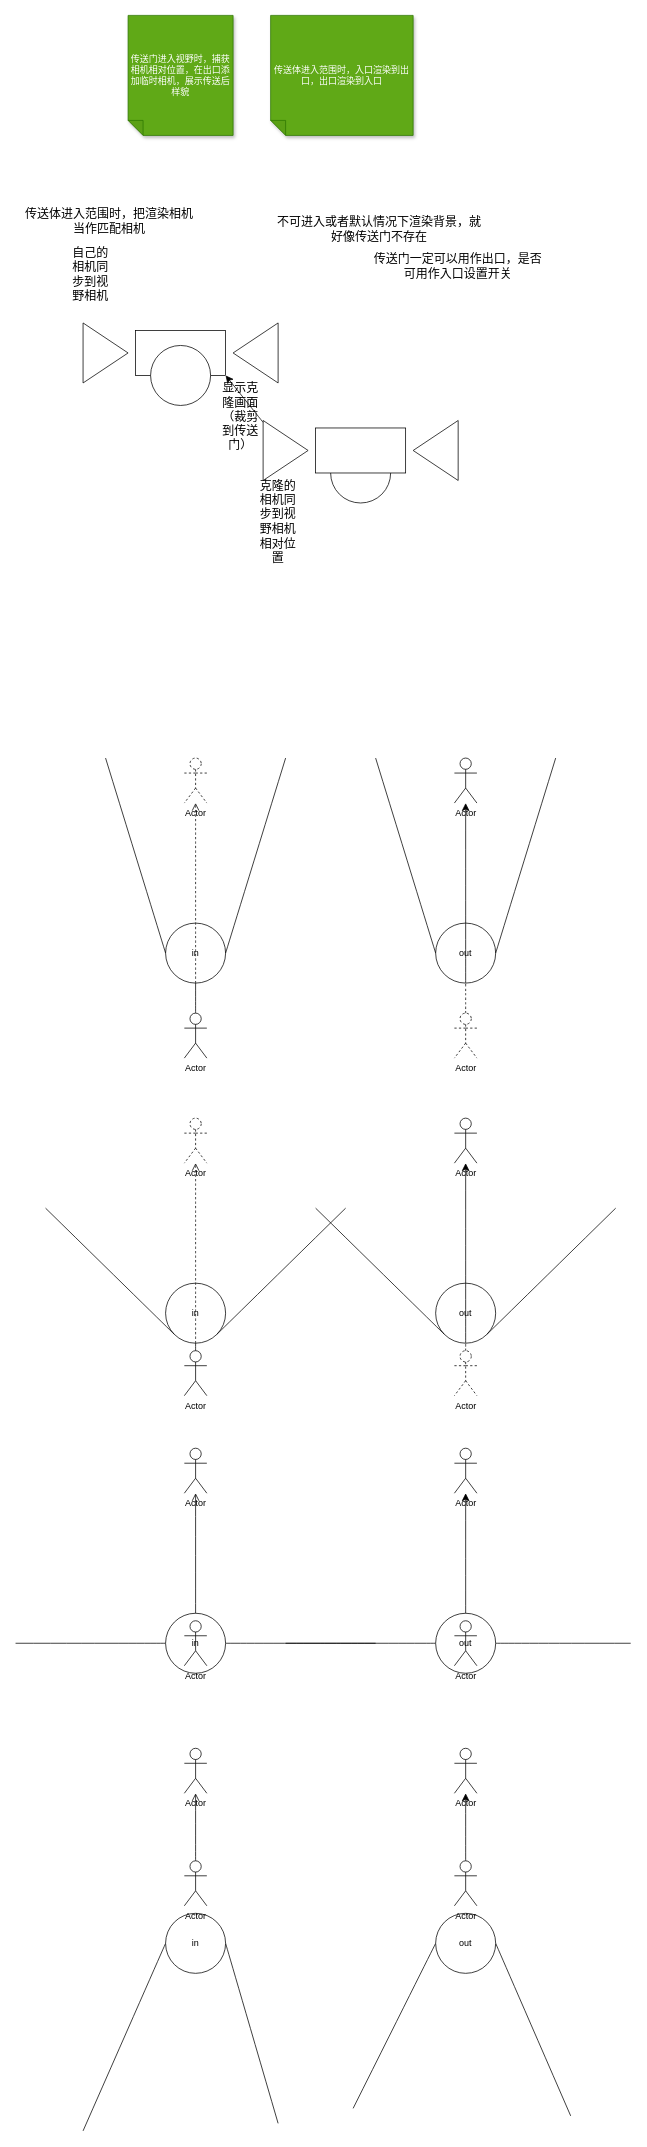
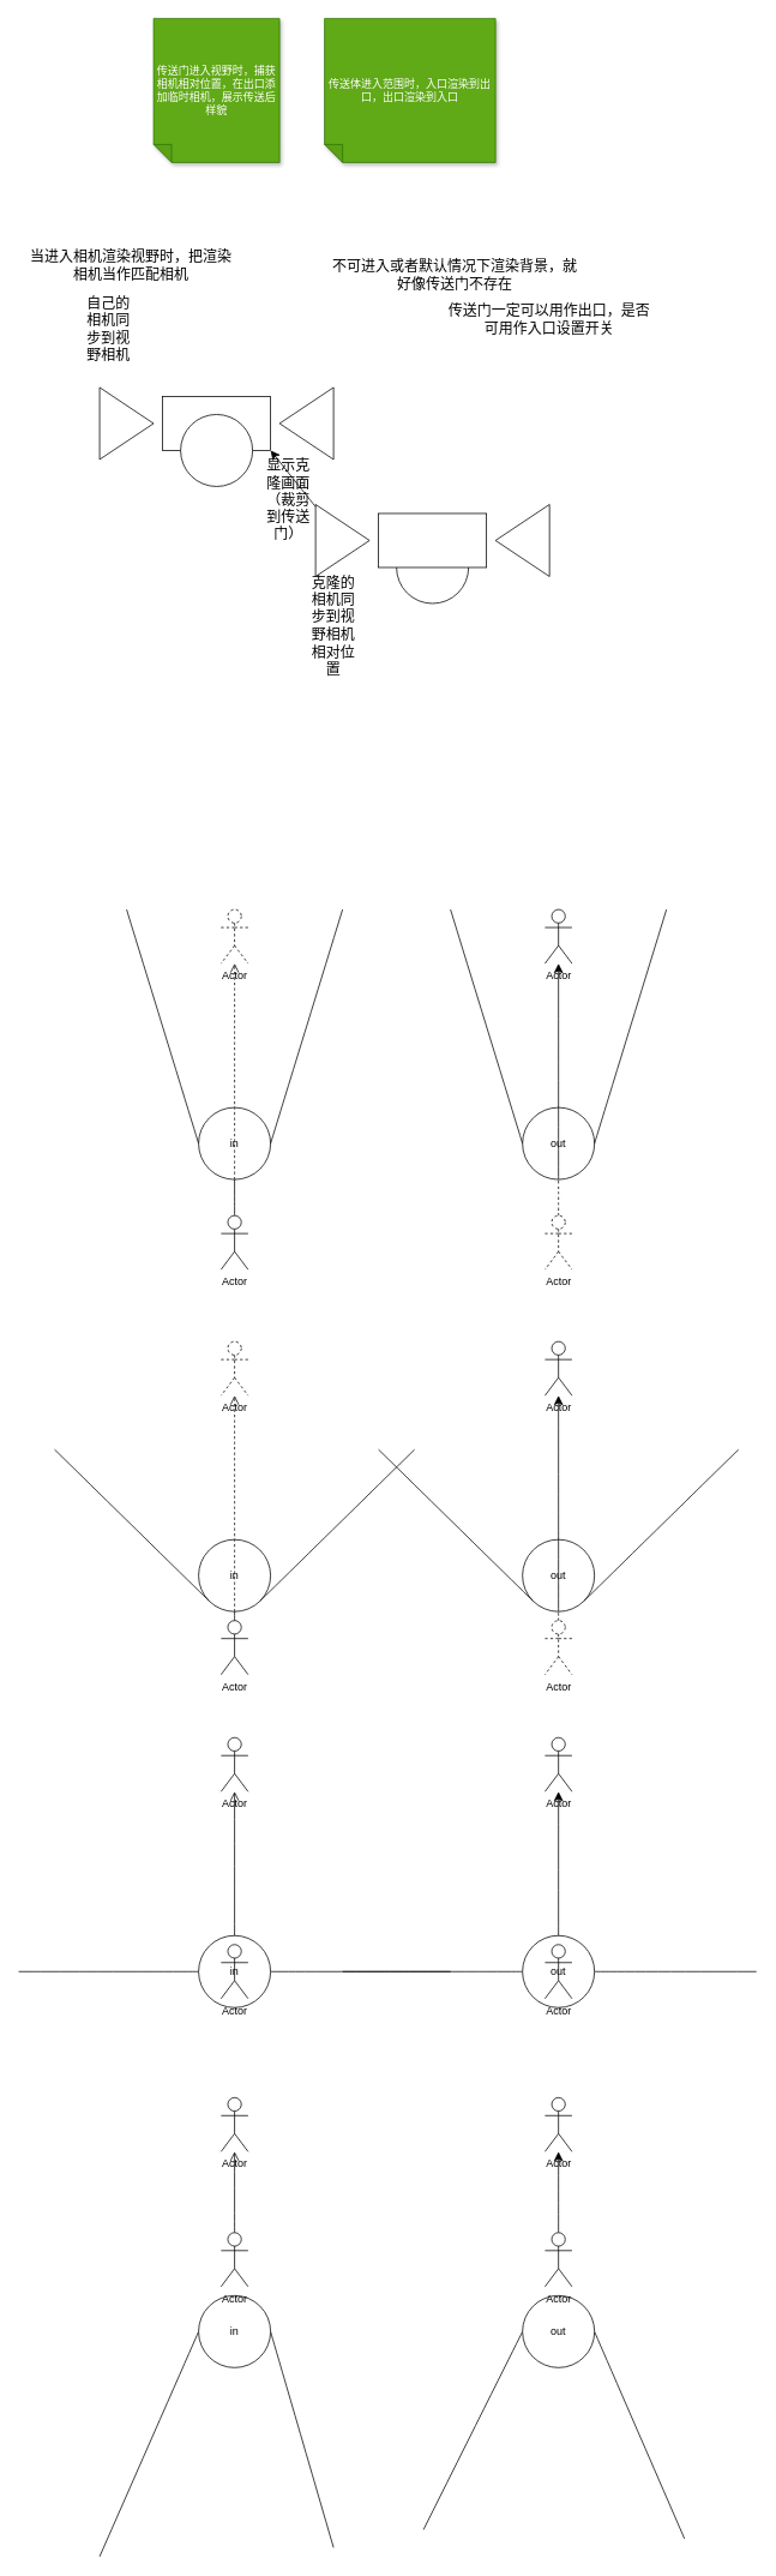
  <mxCell id="0" />
  <mxCell id="1" parent="0" />
  <mxCell id="2" value="传送门进入视野时，捕获相机相对位置，在出口添加临时相机，展示传送后样貌" style="shape=note;whiteSpace=wrap;html=1;backgroundOutline=1;darkOpacity=0.05;fillStyle=auto;direction=west;gradientDirection=north;shadow=1;size=20;pointerEvents=1;fillColor=#60a917;fontColor=#ffffff;strokeColor=#2D7600;" parent="1" vertex="1"><mxGeometry x="170" y="20" width="140" height="160" as="geometry" /></mxCell>
  <mxCell id="3" value="传送体进入范围时，入口渲染到出口，出口渲染到入口" style="shape=note;whiteSpace=wrap;html=1;backgroundOutline=1;darkOpacity=0.05;fillStyle=auto;direction=west;gradientDirection=north;shadow=1;size=20;pointerEvents=1;fillColor=#60a917;fontColor=#ffffff;strokeColor=#2D7600;" vertex="1" parent="1"><mxGeometry x="360" y="20" width="190" height="160" as="geometry" /></mxCell>
  <mxCell id="4" value="" style="whiteSpace=wrap;html=1;" vertex="1" parent="1"><mxGeometry x="180" y="440" width="120" height="60" as="geometry" /></mxCell>
  <mxCell id="5" value="" style="ellipse;whiteSpace=wrap;html=1;" vertex="1" parent="1"><mxGeometry x="200" y="460" width="80" height="80" as="geometry" /></mxCell>
  <mxCell id="6" value="" style="ellipse;whiteSpace=wrap;html=1;" vertex="1" parent="1"><mxGeometry x="440" y="590" width="80" height="80" as="geometry" /></mxCell>
  <mxCell id="7" value="" style="whiteSpace=wrap;html=1;" vertex="1" parent="1"><mxGeometry x="420" y="570" width="120" height="60" as="geometry" /></mxCell>
  <mxCell id="8" value="" style="triangle;whiteSpace=wrap;html=1;" vertex="1" parent="1"><mxGeometry x="110" y="430" width="60" height="80" as="geometry" /></mxCell>
  <mxCell id="9" value="" style="triangle;whiteSpace=wrap;html=1;" vertex="1" parent="1"><mxGeometry x="350" y="560" width="60" height="80" as="geometry" /></mxCell>
  <mxCell id="10" value="" style="triangle;whiteSpace=wrap;html=1;rotation=-180;" vertex="1" parent="1"><mxGeometry x="550" y="560" width="60" height="80" as="geometry" /></mxCell>
  <mxCell id="11" value="" style="triangle;whiteSpace=wrap;html=1;rotation=-180;" vertex="1" parent="1"><mxGeometry x="310" y="430" width="60" height="80" as="geometry" /></mxCell>
  <mxCell id="12" value="自己的相机同步到视野相机" style="text;strokeColor=none;align=center;fillColor=none;html=1;verticalAlign=middle;whiteSpace=wrap;rounded=0;fontSize=16;" vertex="1" parent="1"><mxGeometry x="90" y="350" width="60" height="30" as="geometry" /></mxCell>
  <mxCell id="13" value="克隆的相机同步到视野相机相对位置" style="text;strokeColor=none;align=center;fillColor=none;html=1;verticalAlign=middle;whiteSpace=wrap;rounded=0;fontSize=16;" vertex="1" parent="1"><mxGeometry x="340" y="680" width="60" height="30" as="geometry" /></mxCell>
  <mxCell id="14" value="" style="edgeStyle=none;orthogonalLoop=1;jettySize=auto;html=1;rounded=0;fontSize=12;startSize=8;endSize=8;curved=1;entryX=1;entryY=1;entryDx=0;entryDy=0;" edge="1" parent="1" source="9" target="4"><mxGeometry width="120" relative="1" as="geometry"><mxPoint x="210" y="590" as="sourcePoint" /><mxPoint x="330" y="590" as="targetPoint" /><Array as="points" /></mxGeometry></mxCell>
  <mxCell id="15" value="显示克隆画面（裁剪到传送门）" style="text;strokeColor=none;align=center;fillColor=none;html=1;verticalAlign=middle;whiteSpace=wrap;rounded=0;fontSize=16;" vertex="1" parent="1"><mxGeometry x="290" y="540" width="60" height="30" as="geometry" /></mxCell>
- <mxCell id="16" value="传送体进入范围时，把渲染相机当作匹配相机" style="text;strokeColor=none;align=center;fillColor=none;html=1;verticalAlign=middle;whiteSpace=wrap;rounded=0;fontSize=16;" vertex="1" parent="1"><mxGeometry x="30" y="280" width="230" height="30" as="geometry" /></mxCell>
+ <mxCell id="16" value="当进入相机渲染视野时，把渲染相机当作匹配相机" style="text;strokeColor=none;align=center;fillColor=none;html=1;verticalAlign=middle;whiteSpace=wrap;rounded=0;fontSize=16;" vertex="1" parent="1"><mxGeometry x="30" y="280" width="230" height="30" as="geometry" /></mxCell>
  <mxCell id="17" value="不可进入或者默认情况下渲染背景，就好像传送门不存在" style="text;strokeColor=none;align=center;fillColor=none;html=1;verticalAlign=middle;whiteSpace=wrap;rounded=0;fontSize=16;" vertex="1" parent="1"><mxGeometry x="365" y="290" width="280" height="30" as="geometry" /></mxCell>
  <mxCell id="18" value="传送门一定可以用作出口，是否可用作入口设置开关" style="text;strokeColor=none;align=center;fillColor=none;html=1;verticalAlign=middle;whiteSpace=wrap;rounded=0;fontSize=16;" vertex="1" parent="1"><mxGeometry x="495" y="340" width="230" height="30" as="geometry" /></mxCell>
  <mxCell id="19" value="out" style="ellipse;whiteSpace=wrap;html=1;" vertex="1" parent="1"><mxGeometry x="580" y="1230" width="80" height="80" as="geometry" /></mxCell>
  <mxCell id="20" value="" style="endArrow=none;html=1;rounded=0;fontSize=12;startSize=8;endSize=8;curved=1;exitX=1;exitY=0.5;exitDx=0;exitDy=0;" edge="1" parent="1" source="19"><mxGeometry width="50" height="50" relative="1" as="geometry"><mxPoint x="700" y="1310" as="sourcePoint" /><mxPoint x="740" y="1010" as="targetPoint" /></mxGeometry></mxCell>
  <mxCell id="21" value="" style="endArrow=none;html=1;rounded=0;fontSize=12;startSize=8;endSize=8;curved=1;exitX=0;exitY=0.5;exitDx=0;exitDy=0;" edge="1" parent="1" source="19"><mxGeometry width="50" height="50" relative="1" as="geometry"><mxPoint x="540" y="1310" as="sourcePoint" /><mxPoint x="500" y="1010" as="targetPoint" /></mxGeometry></mxCell>
  <mxCell id="22" value="" style="endArrow=classic;html=1;rounded=0;fontSize=12;startSize=8;endSize=8;curved=1;exitX=0.5;exitY=0;exitDx=0;exitDy=0;exitPerimeter=0;entryX=0.5;entryY=1;entryDx=0;entryDy=0;" edge="1" parent="1"><mxGeometry width="50" height="50" relative="1" as="geometry"><mxPoint x="620" y="1310" as="sourcePoint" /><mxPoint x="620" y="1070" as="targetPoint" /></mxGeometry></mxCell>
  <mxCell id="23" value="in" style="ellipse;whiteSpace=wrap;html=1;" vertex="1" parent="1"><mxGeometry x="220" y="1230" width="80" height="80" as="geometry" /></mxCell>
  <mxCell id="24" value="Actor" style="shape=umlActor;verticalLabelPosition=bottom;verticalAlign=top;html=1;outlineConnect=0;" vertex="1" parent="1"><mxGeometry x="245" y="1350" width="30" height="60" as="geometry" /></mxCell>
  <mxCell id="25" value="" style="endArrow=none;html=1;rounded=0;fontSize=12;startSize=8;endSize=8;curved=1;exitX=0.5;exitY=0;exitDx=0;exitDy=0;exitPerimeter=0;entryX=0.5;entryY=1;entryDx=0;entryDy=0;strokeColor=default;startFill=0;" edge="1" source="24" target="23" parent="1"><mxGeometry width="50" height="50" relative="1" as="geometry"><mxPoint x="500" y="1500" as="sourcePoint" /><mxPoint x="550" y="1450" as="targetPoint" /></mxGeometry></mxCell>
  <mxCell id="26" value="" style="endArrow=none;html=1;rounded=0;fontSize=12;startSize=8;endSize=8;curved=1;exitX=1;exitY=0.5;exitDx=0;exitDy=0;" edge="1" parent="1" source="23"><mxGeometry width="50" height="50" relative="1" as="geometry"><mxPoint x="300" y="1350" as="sourcePoint" /><mxPoint x="380" y="1010" as="targetPoint" /></mxGeometry></mxCell>
  <mxCell id="27" value="" style="endArrow=none;html=1;rounded=0;fontSize=12;startSize=8;endSize=8;curved=1;exitX=0;exitY=0.5;exitDx=0;exitDy=0;" edge="1" parent="1" source="23"><mxGeometry width="50" height="50" relative="1" as="geometry"><mxPoint x="220" y="1350" as="sourcePoint" /><mxPoint x="140" y="1010" as="targetPoint" /></mxGeometry></mxCell>
  <mxCell id="28" value="Actor" style="shape=umlActor;verticalLabelPosition=bottom;verticalAlign=top;html=1;outlineConnect=0;" vertex="1" parent="1"><mxGeometry x="605" y="1010" width="30" height="60" as="geometry" /></mxCell>
  <mxCell id="29" value="" style="endArrow=open;html=1;rounded=0;fontSize=12;startSize=8;endSize=8;curved=1;exitX=0.5;exitY=0;exitDx=0;exitDy=0;exitPerimeter=0;entryX=0.5;entryY=1;entryDx=0;entryDy=0;dashed=1;endFill=0;" edge="1" parent="1"><mxGeometry width="50" height="50" relative="1" as="geometry"><mxPoint x="260" y="1310" as="sourcePoint" /><mxPoint x="260" y="1070" as="targetPoint" /></mxGeometry></mxCell>
  <mxCell id="30" value="Actor" style="shape=umlActor;verticalLabelPosition=bottom;verticalAlign=top;html=1;outlineConnect=0;dashed=1;" vertex="1" parent="1"><mxGeometry x="245" y="1010" width="30" height="60" as="geometry" /></mxCell>
  <mxCell id="31" value="Actor" style="shape=umlActor;verticalLabelPosition=bottom;verticalAlign=top;html=1;outlineConnect=0;dashed=1;" vertex="1" parent="1"><mxGeometry x="605" y="1350" width="30" height="60" as="geometry" /></mxCell>
  <mxCell id="32" value="" style="endArrow=none;html=1;rounded=0;fontSize=12;startSize=8;endSize=8;curved=1;exitX=0.5;exitY=0;exitDx=0;exitDy=0;exitPerimeter=0;entryX=0.5;entryY=1;entryDx=0;entryDy=0;strokeColor=default;startFill=0;dashed=1;" edge="1" source="31" parent="1"><mxGeometry width="50" height="50" relative="1" as="geometry"><mxPoint x="860" y="1500" as="sourcePoint" /><mxPoint x="620" y="1310" as="targetPoint" /></mxGeometry></mxCell>
  <mxCell id="33" value="out" style="ellipse;whiteSpace=wrap;html=1;" vertex="1" parent="1"><mxGeometry x="580" y="1710" width="80" height="80" as="geometry" /></mxCell>
  <mxCell id="34" value="" style="endArrow=none;html=1;rounded=0;fontSize=12;startSize=8;endSize=8;curved=1;exitX=1;exitY=1;exitDx=0;exitDy=0;" edge="1" source="33" parent="1"><mxGeometry width="50" height="50" relative="1" as="geometry"><mxPoint x="700" y="1790" as="sourcePoint" /><mxPoint x="820" y="1610" as="targetPoint" /></mxGeometry></mxCell>
  <mxCell id="35" value="" style="endArrow=none;html=1;rounded=0;fontSize=12;startSize=8;endSize=8;curved=1;exitX=0;exitY=1;exitDx=0;exitDy=0;" edge="1" source="33" parent="1"><mxGeometry width="50" height="50" relative="1" as="geometry"><mxPoint x="540" y="1790" as="sourcePoint" /><mxPoint x="420" y="1610" as="targetPoint" /></mxGeometry></mxCell>
  <mxCell id="36" value="" style="endArrow=classic;html=1;rounded=0;fontSize=12;startSize=8;endSize=8;curved=1;exitX=0.5;exitY=0;exitDx=0;exitDy=0;exitPerimeter=0;entryX=0.5;entryY=1;entryDx=0;entryDy=0;" edge="1" parent="1"><mxGeometry width="50" height="50" relative="1" as="geometry"><mxPoint x="620" y="1790" as="sourcePoint" /><mxPoint x="620" y="1550" as="targetPoint" /></mxGeometry></mxCell>
  <mxCell id="37" value="in" style="ellipse;whiteSpace=wrap;html=1;" vertex="1" parent="1"><mxGeometry x="220" y="1710" width="80" height="80" as="geometry" /></mxCell>
  <mxCell id="38" value="Actor" style="shape=umlActor;verticalLabelPosition=bottom;verticalAlign=top;html=1;outlineConnect=0;" vertex="1" parent="1"><mxGeometry x="245" y="1800" width="30" height="60" as="geometry" /></mxCell>
  <mxCell id="39" value="" style="endArrow=none;html=1;rounded=0;fontSize=12;startSize=8;endSize=8;curved=1;exitX=0.5;exitY=0;exitDx=0;exitDy=0;exitPerimeter=0;entryX=0.5;entryY=1;entryDx=0;entryDy=0;strokeColor=default;startFill=0;" edge="1" source="38" target="37" parent="1"><mxGeometry width="50" height="50" relative="1" as="geometry"><mxPoint x="500" y="1980" as="sourcePoint" /><mxPoint x="550" y="1930" as="targetPoint" /></mxGeometry></mxCell>
  <mxCell id="40" value="" style="endArrow=none;html=1;rounded=0;fontSize=12;startSize=8;endSize=8;curved=1;exitX=1;exitY=1;exitDx=0;exitDy=0;" edge="1" source="37" parent="1"><mxGeometry width="50" height="50" relative="1" as="geometry"><mxPoint x="300" y="1830" as="sourcePoint" /><mxPoint x="460" y="1610" as="targetPoint" /></mxGeometry></mxCell>
  <mxCell id="41" value="" style="endArrow=none;html=1;rounded=0;fontSize=12;startSize=8;endSize=8;curved=1;exitX=0;exitY=1;exitDx=0;exitDy=0;" edge="1" source="37" parent="1"><mxGeometry width="50" height="50" relative="1" as="geometry"><mxPoint x="220" y="1830" as="sourcePoint" /><mxPoint x="60" y="1610" as="targetPoint" /></mxGeometry></mxCell>
  <mxCell id="42" value="Actor" style="shape=umlActor;verticalLabelPosition=bottom;verticalAlign=top;html=1;outlineConnect=0;" vertex="1" parent="1"><mxGeometry x="605" y="1490" width="30" height="60" as="geometry" /></mxCell>
  <mxCell id="43" value="" style="endArrow=open;html=1;rounded=0;fontSize=12;startSize=8;endSize=8;curved=1;exitX=0.5;exitY=0;exitDx=0;exitDy=0;exitPerimeter=0;entryX=0.5;entryY=1;entryDx=0;entryDy=0;dashed=1;endFill=0;" edge="1" parent="1"><mxGeometry width="50" height="50" relative="1" as="geometry"><mxPoint x="260" y="1790" as="sourcePoint" /><mxPoint x="260" y="1550" as="targetPoint" /></mxGeometry></mxCell>
  <mxCell id="44" value="Actor" style="shape=umlActor;verticalLabelPosition=bottom;verticalAlign=top;html=1;outlineConnect=0;dashed=1;" vertex="1" parent="1"><mxGeometry x="245" y="1490" width="30" height="60" as="geometry" /></mxCell>
  <mxCell id="45" value="Actor" style="shape=umlActor;verticalLabelPosition=bottom;verticalAlign=top;html=1;outlineConnect=0;dashed=1;" vertex="1" parent="1"><mxGeometry x="605" y="1800" width="30" height="60" as="geometry" /></mxCell>
  <mxCell id="46" value="" style="endArrow=none;html=1;rounded=0;fontSize=12;startSize=8;endSize=8;curved=1;exitX=0.5;exitY=0;exitDx=0;exitDy=0;exitPerimeter=0;entryX=0.5;entryY=1;entryDx=0;entryDy=0;strokeColor=default;startFill=0;dashed=1;" edge="1" source="45" parent="1"><mxGeometry width="50" height="50" relative="1" as="geometry"><mxPoint x="860" y="1980" as="sourcePoint" /><mxPoint x="620" y="1790" as="targetPoint" /></mxGeometry></mxCell>
  <mxCell id="47" value="" style="endArrow=none;html=1;rounded=0;fontSize=12;startSize=8;endSize=8;curved=1;exitX=1;exitY=0.5;exitDx=0;exitDy=0;" edge="1" source="55" parent="1"><mxGeometry width="50" height="50" relative="1" as="geometry"><mxPoint x="700" y="2230" as="sourcePoint" /><mxPoint x="840" y="2190" as="targetPoint" /></mxGeometry></mxCell>
  <mxCell id="48" value="" style="endArrow=none;html=1;rounded=0;fontSize=12;startSize=8;endSize=8;curved=1;exitX=0;exitY=0.5;exitDx=0;exitDy=0;" edge="1" source="55" parent="1"><mxGeometry width="50" height="50" relative="1" as="geometry"><mxPoint x="540" y="2230" as="sourcePoint" /><mxPoint x="380" y="2190" as="targetPoint" /></mxGeometry></mxCell>
  <mxCell id="49" value="" style="endArrow=classic;html=1;rounded=0;fontSize=12;startSize=8;endSize=8;curved=1;exitX=0.5;exitY=0;exitDx=0;exitDy=0;exitPerimeter=0;entryX=0.5;entryY=1;entryDx=0;entryDy=0;" edge="1" parent="1"><mxGeometry width="50" height="50" relative="1" as="geometry"><mxPoint x="620" y="2230" as="sourcePoint" /><mxPoint x="620" y="1990" as="targetPoint" /></mxGeometry></mxCell>
  <mxCell id="50" value="" style="endArrow=none;html=1;rounded=0;fontSize=12;startSize=8;endSize=8;curved=1;exitX=0.5;exitY=0;exitDx=0;exitDy=0;exitPerimeter=0;entryX=0.5;entryY=1;entryDx=0;entryDy=0;strokeColor=default;startFill=0;" edge="1" source="57" target="56" parent="1"><mxGeometry width="50" height="50" relative="1" as="geometry"><mxPoint x="500" y="2420" as="sourcePoint" /><mxPoint x="550" y="2370" as="targetPoint" /></mxGeometry></mxCell>
  <mxCell id="51" value="" style="endArrow=none;html=1;rounded=0;fontSize=12;startSize=8;endSize=8;curved=1;exitX=1;exitY=0.5;exitDx=0;exitDy=0;" edge="1" source="56" parent="1"><mxGeometry width="50" height="50" relative="1" as="geometry"><mxPoint x="300" y="2270" as="sourcePoint" /><mxPoint x="500" y="2190" as="targetPoint" /></mxGeometry></mxCell>
  <mxCell id="52" value="" style="endArrow=none;html=1;rounded=0;fontSize=12;startSize=8;endSize=8;curved=1;exitX=0;exitY=0.5;exitDx=0;exitDy=0;" edge="1" source="56" parent="1"><mxGeometry width="50" height="50" relative="1" as="geometry"><mxPoint x="220" y="2270" as="sourcePoint" /><mxPoint y="2190" as="targetPoint" x="20" /></mxGeometry></mxCell>
  <mxCell id="53" value="" style="endArrow=open;html=1;rounded=0;fontSize=12;startSize=8;endSize=8;curved=1;exitX=0.5;exitY=0;exitDx=0;exitDy=0;exitPerimeter=0;entryX=0.5;entryY=1;entryDx=0;entryDy=0;endFill=0;" edge="1" parent="1"><mxGeometry width="50" height="50" relative="1" as="geometry"><mxPoint x="260" y="2230" as="sourcePoint" /><mxPoint x="260" y="1990" as="targetPoint" /></mxGeometry></mxCell>
  <mxCell id="54" value="" style="endArrow=none;html=1;rounded=0;fontSize=12;startSize=8;endSize=8;curved=1;exitX=0.5;exitY=0;exitDx=0;exitDy=0;exitPerimeter=0;entryX=0.5;entryY=1;entryDx=0;entryDy=0;strokeColor=default;startFill=0;dashed=1;" edge="1" source="60" parent="1"><mxGeometry width="50" height="50" relative="1" as="geometry"><mxPoint x="860" y="2420" as="sourcePoint" /><mxPoint x="620" y="2230" as="targetPoint" /></mxGeometry></mxCell>
  <mxCell id="55" value="out" style="ellipse;whiteSpace=wrap;html=1;" vertex="1" parent="1"><mxGeometry x="580" y="2150" width="80" height="80" as="geometry" /></mxCell>
  <mxCell id="56" value="in" style="ellipse;whiteSpace=wrap;html=1;" vertex="1" parent="1"><mxGeometry x="220" y="2150" width="80" height="80" as="geometry" /></mxCell>
  <mxCell id="57" value="Actor" style="shape=umlActor;verticalLabelPosition=bottom;verticalAlign=top;html=1;outlineConnect=0;" vertex="1" parent="1"><mxGeometry x="245" y="2160" width="30" height="60" as="geometry" /></mxCell>
  <mxCell id="58" value="Actor" style="shape=umlActor;verticalLabelPosition=bottom;verticalAlign=top;html=1;outlineConnect=0;" vertex="1" parent="1"><mxGeometry x="605" y="1930" width="30" height="60" as="geometry" /></mxCell>
  <mxCell id="59" value="Actor" style="shape=umlActor;verticalLabelPosition=bottom;verticalAlign=top;html=1;outlineConnect=0;" vertex="1" parent="1"><mxGeometry x="245" y="1930" width="30" height="60" as="geometry" /></mxCell>
  <mxCell id="60" value="Actor" style="shape=umlActor;verticalLabelPosition=bottom;verticalAlign=top;html=1;outlineConnect=0;" vertex="1" parent="1"><mxGeometry x="605" y="2160" width="30" height="60" as="geometry" /></mxCell>
  <mxCell id="61" value="" style="endArrow=none;html=1;rounded=0;fontSize=12;startSize=8;endSize=8;curved=1;exitX=1;exitY=0.5;exitDx=0;exitDy=0;" edge="1" source="67" parent="1"><mxGeometry width="50" height="50" relative="1" as="geometry"><mxPoint x="700" y="2630" as="sourcePoint" /><mxPoint x="760" y="2820" as="targetPoint" /></mxGeometry></mxCell>
  <mxCell id="62" value="" style="endArrow=none;html=1;rounded=0;fontSize=12;startSize=8;endSize=8;curved=1;exitX=0;exitY=0.5;exitDx=0;exitDy=0;" edge="1" source="67" parent="1"><mxGeometry width="50" height="50" relative="1" as="geometry"><mxPoint x="540" y="2630" as="sourcePoint" /><mxPoint x="470" y="2810" as="targetPoint" /></mxGeometry></mxCell>
  <mxCell id="63" value="" style="endArrow=classic;html=1;rounded=0;fontSize=12;startSize=8;endSize=8;curved=1;entryX=0.5;entryY=1;entryDx=0;entryDy=0;" edge="1" parent="1" source="72"><mxGeometry width="50" height="50" relative="1" as="geometry"><mxPoint x="620" y="2630" as="sourcePoint" /><mxPoint x="620" y="2390" as="targetPoint" /></mxGeometry></mxCell>
  <mxCell id="64" value="" style="endArrow=none;html=1;rounded=0;fontSize=12;startSize=8;endSize=8;curved=1;exitX=1;exitY=0.5;exitDx=0;exitDy=0;" edge="1" source="68" parent="1"><mxGeometry width="50" height="50" relative="1" as="geometry"><mxPoint x="300" y="2670" as="sourcePoint" /><mxPoint x="370" y="2830" as="targetPoint" /></mxGeometry></mxCell>
  <mxCell id="65" value="" style="endArrow=none;html=1;rounded=0;fontSize=12;startSize=8;endSize=8;curved=1;exitX=0;exitY=0.5;exitDx=0;exitDy=0;" edge="1" source="68" parent="1"><mxGeometry width="50" height="50" relative="1" as="geometry"><mxPoint x="220" y="2670" as="sourcePoint" /><mxPoint x="110" y="2840" as="targetPoint" /></mxGeometry></mxCell>
  <mxCell id="66" value="" style="endArrow=open;html=1;rounded=0;fontSize=12;startSize=8;endSize=8;curved=1;entryX=0.5;entryY=1;entryDx=0;entryDy=0;endFill=0;" edge="1" parent="1" source="69"><mxGeometry width="50" height="50" relative="1" as="geometry"><mxPoint x="260" y="2630" as="sourcePoint" /><mxPoint x="260" y="2390" as="targetPoint" /></mxGeometry></mxCell>
  <mxCell id="67" value="out" style="ellipse;whiteSpace=wrap;html=1;" vertex="1" parent="1"><mxGeometry x="580" y="2550" width="80" height="80" as="geometry" /></mxCell>
  <mxCell id="68" value="in" style="ellipse;whiteSpace=wrap;html=1;" vertex="1" parent="1"><mxGeometry x="220" y="2550" width="80" height="80" as="geometry" /></mxCell>
  <mxCell id="69" value="Actor" style="shape=umlActor;verticalLabelPosition=bottom;verticalAlign=top;html=1;outlineConnect=0;" vertex="1" parent="1"><mxGeometry x="245" y="2480" width="30" height="60" as="geometry" /></mxCell>
  <mxCell id="70" value="Actor" style="shape=umlActor;verticalLabelPosition=bottom;verticalAlign=top;html=1;outlineConnect=0;" vertex="1" parent="1"><mxGeometry x="605" y="2330" width="30" height="60" as="geometry" /></mxCell>
  <mxCell id="71" value="Actor" style="shape=umlActor;verticalLabelPosition=bottom;verticalAlign=top;html=1;outlineConnect=0;" vertex="1" parent="1"><mxGeometry x="245" y="2330" width="30" height="60" as="geometry" /></mxCell>
  <mxCell id="72" value="Actor" style="shape=umlActor;verticalLabelPosition=bottom;verticalAlign=top;html=1;outlineConnect=0;" vertex="1" parent="1"><mxGeometry x="605" y="2480" width="30" height="60" as="geometry" /></mxCell>
